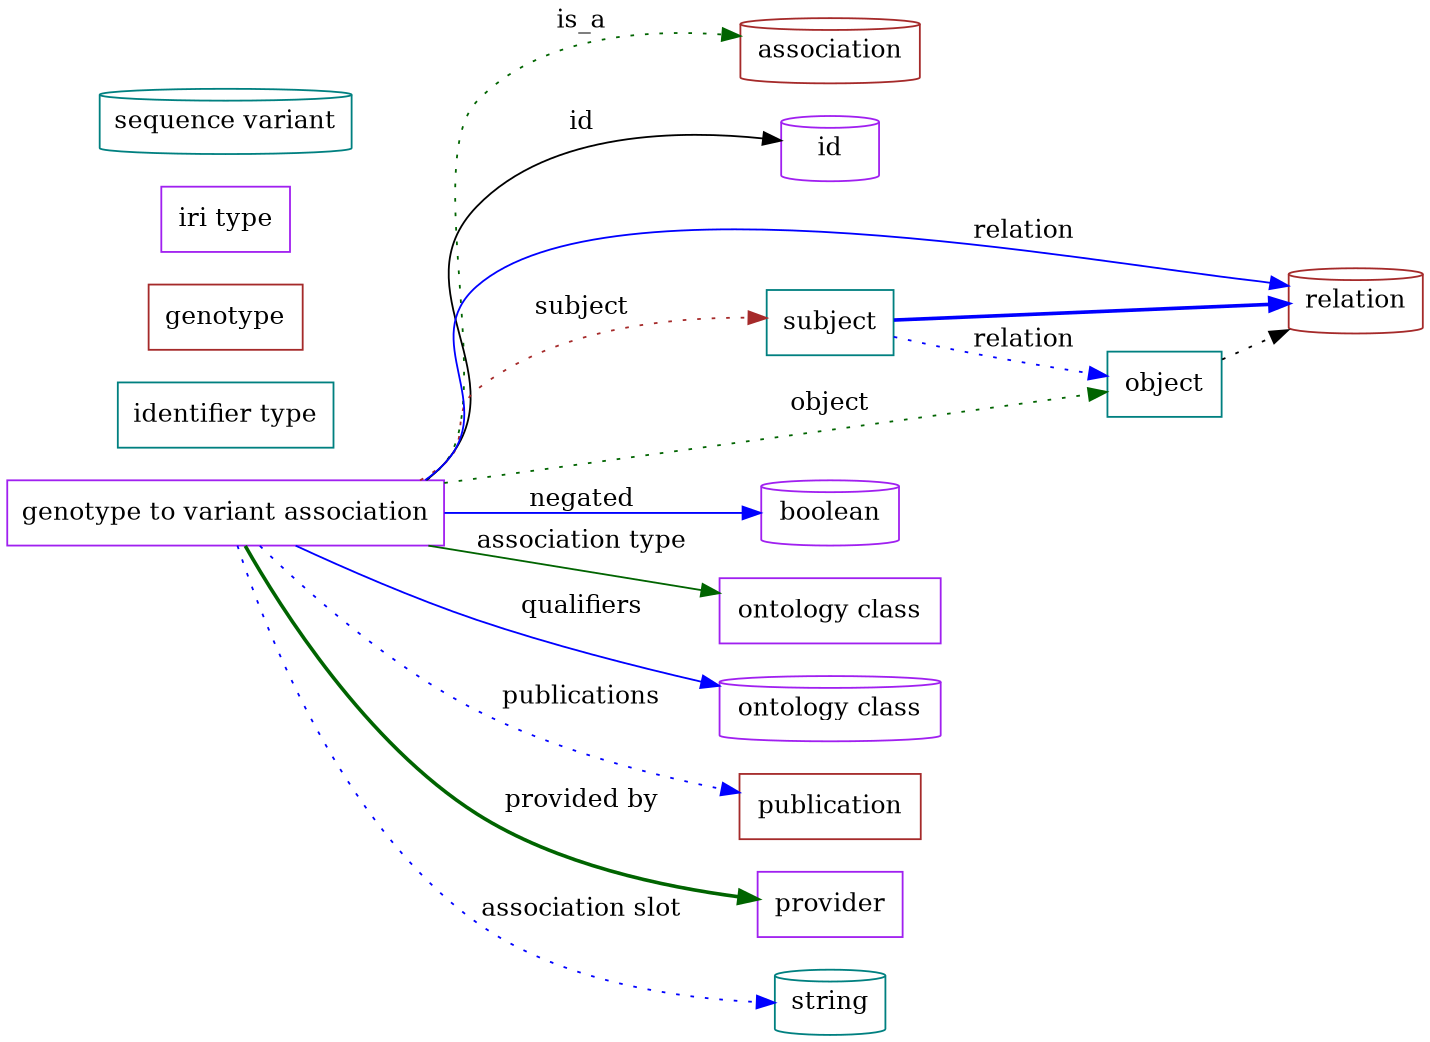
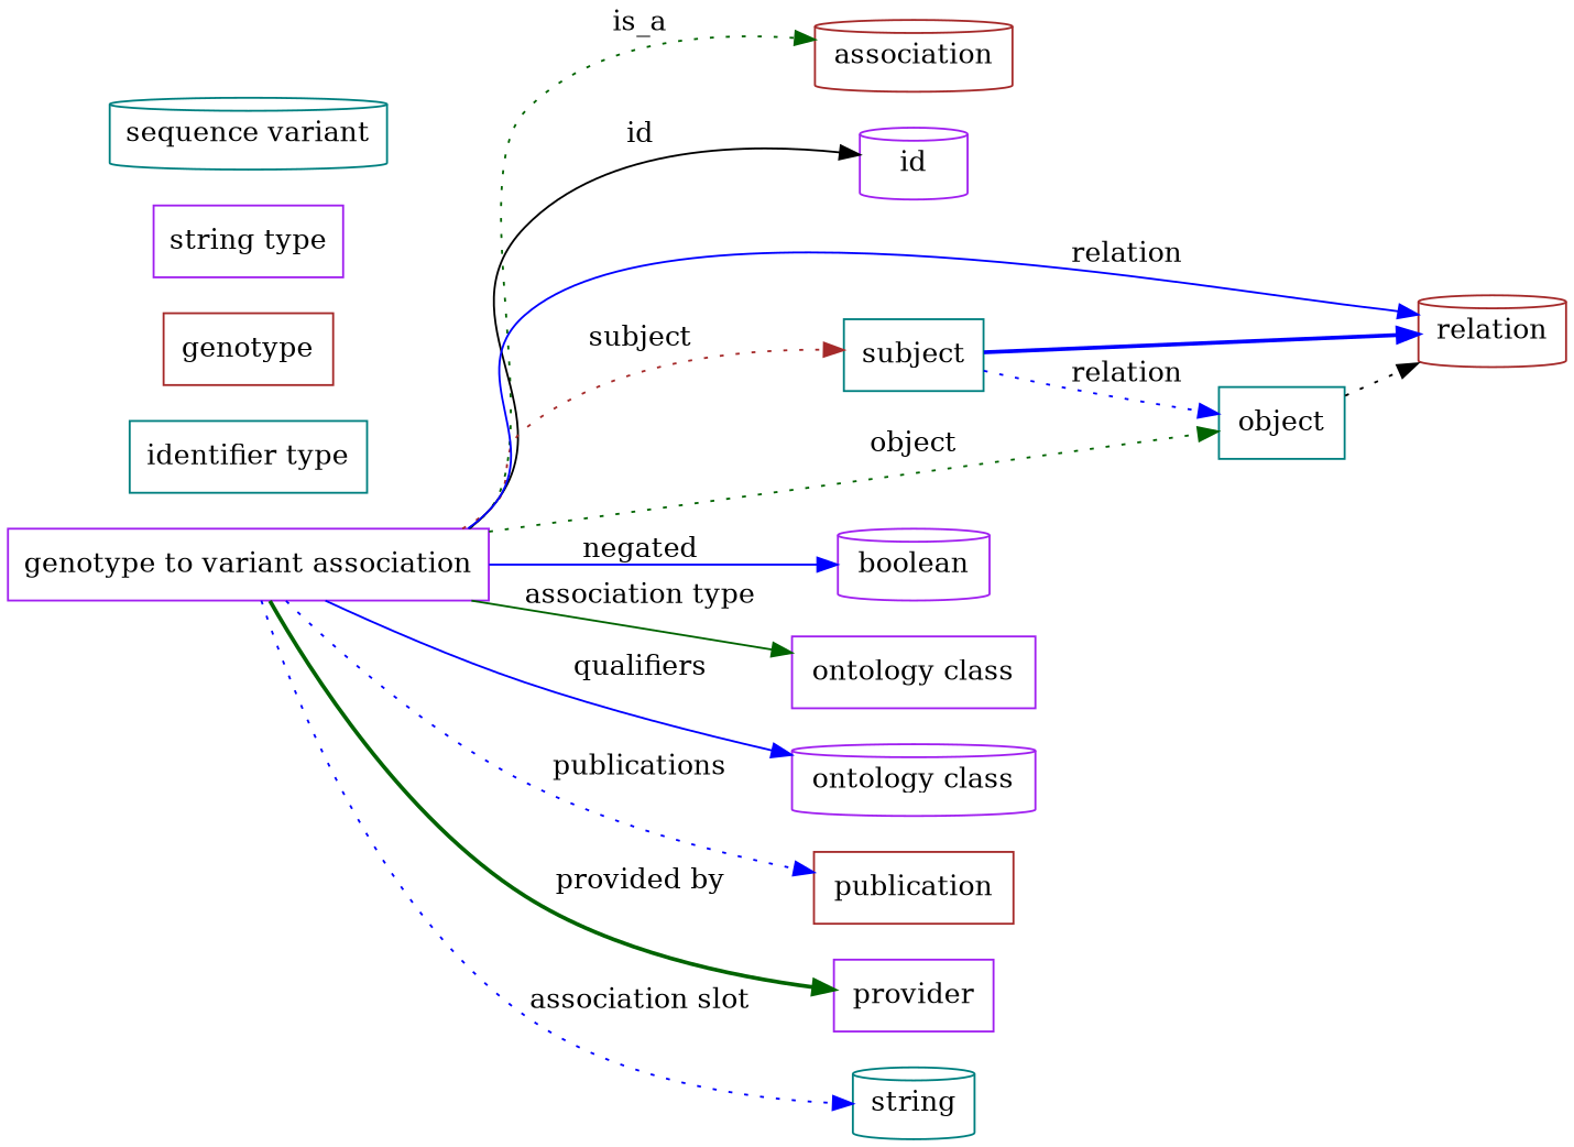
  digraph {
    rankdir=LR
    node [color=purple shape=box]
    edge [color=blue style=dotted]
    n1 [height=0.5 label="genotype to variant association" width=3.33]
    association [color=brown height=0.5 shape=cylinder width=1.3723]
    id [height=0.5 shape=cylinder width=0.75]
    subject [color=teal height=0.5 width=0.97656]
    relation [color=brown height=0.5 shape=cylinder width=1.031]
    object [color=teal height=0.5 width=0.88096]
    n7 [height=0.5 label=boolean shape=cylinder width=1.0584]
    n8 [height=0.5 label="ontology class" width=1.6931]
    n9 [height=0.5 label="ontology class" shape=cylinder width=1.6931]
    n10 [color=brown height=0.5 label=publication width=1.3859]
    n11 [height=0.5 label=provider width=1.1129]
    n12 [color=teal height=0.5 label=string shape=cylinder width=0.8403]
    n13 [color=teal height=0.5 label="identifier type" width=1.652]
    n14 [color=brown height=0.5 label=genotype width=1.1812]
-   n15 [height=0.5 label="iri type" width=0.9834]
+   n15 [height=0.5 label="string type" width=0.9834]
    n16 [color=teal height=0.5 label="sequence variant" shape=cylinder width=1.9244]
    n1 -> association [color=darkgreen label=is_a]
    n1 -> id [color=black label=id style=solid]
    n1 -> subject [color=brown label=subject]
    n1 -> relation [label=relation style=solid]
    n1 -> object [color=darkgreen label=object]
    n1 -> n7 [label=negated style=solid]
    n1 -> n8 [color=darkgreen label="association type" style=solid]
    n1 -> n9 [label=qualifiers style=solid]
    n1 -> n10 [label=publications]
    n1 -> n11 [color=darkgreen label="provided by" style=bold]
    n1 -> n12 [label="association slot"]
    subject -> relation [style=bold]
    subject -> object [label=relation]
    object -> relation [color=black]
  }
